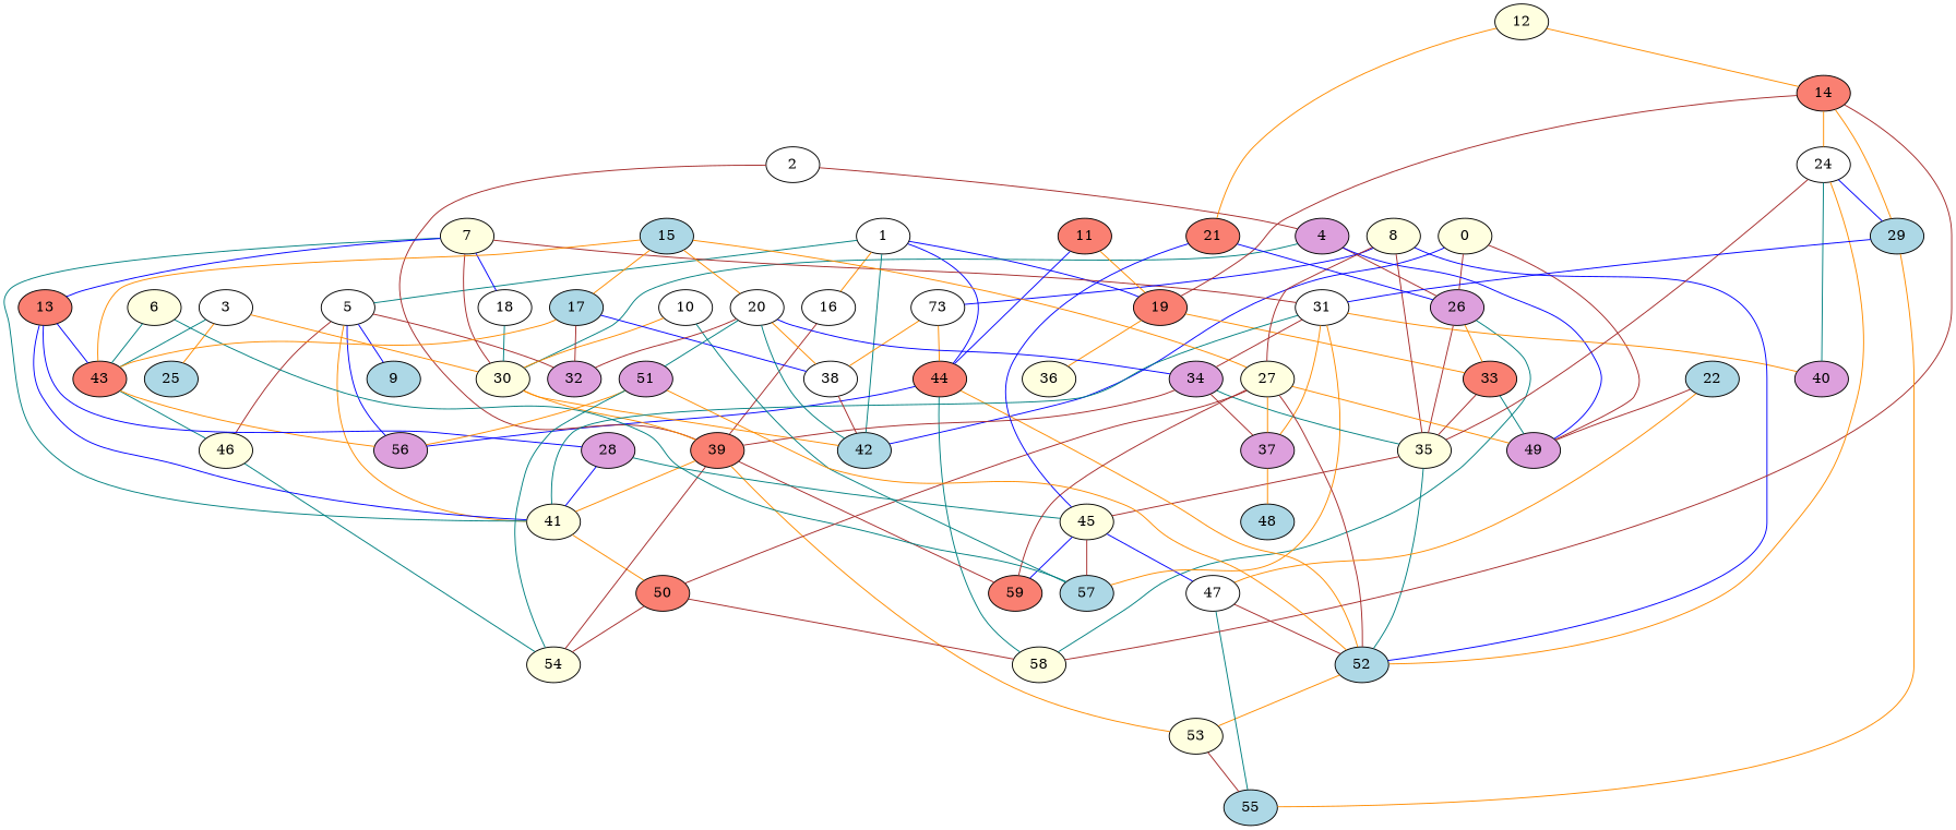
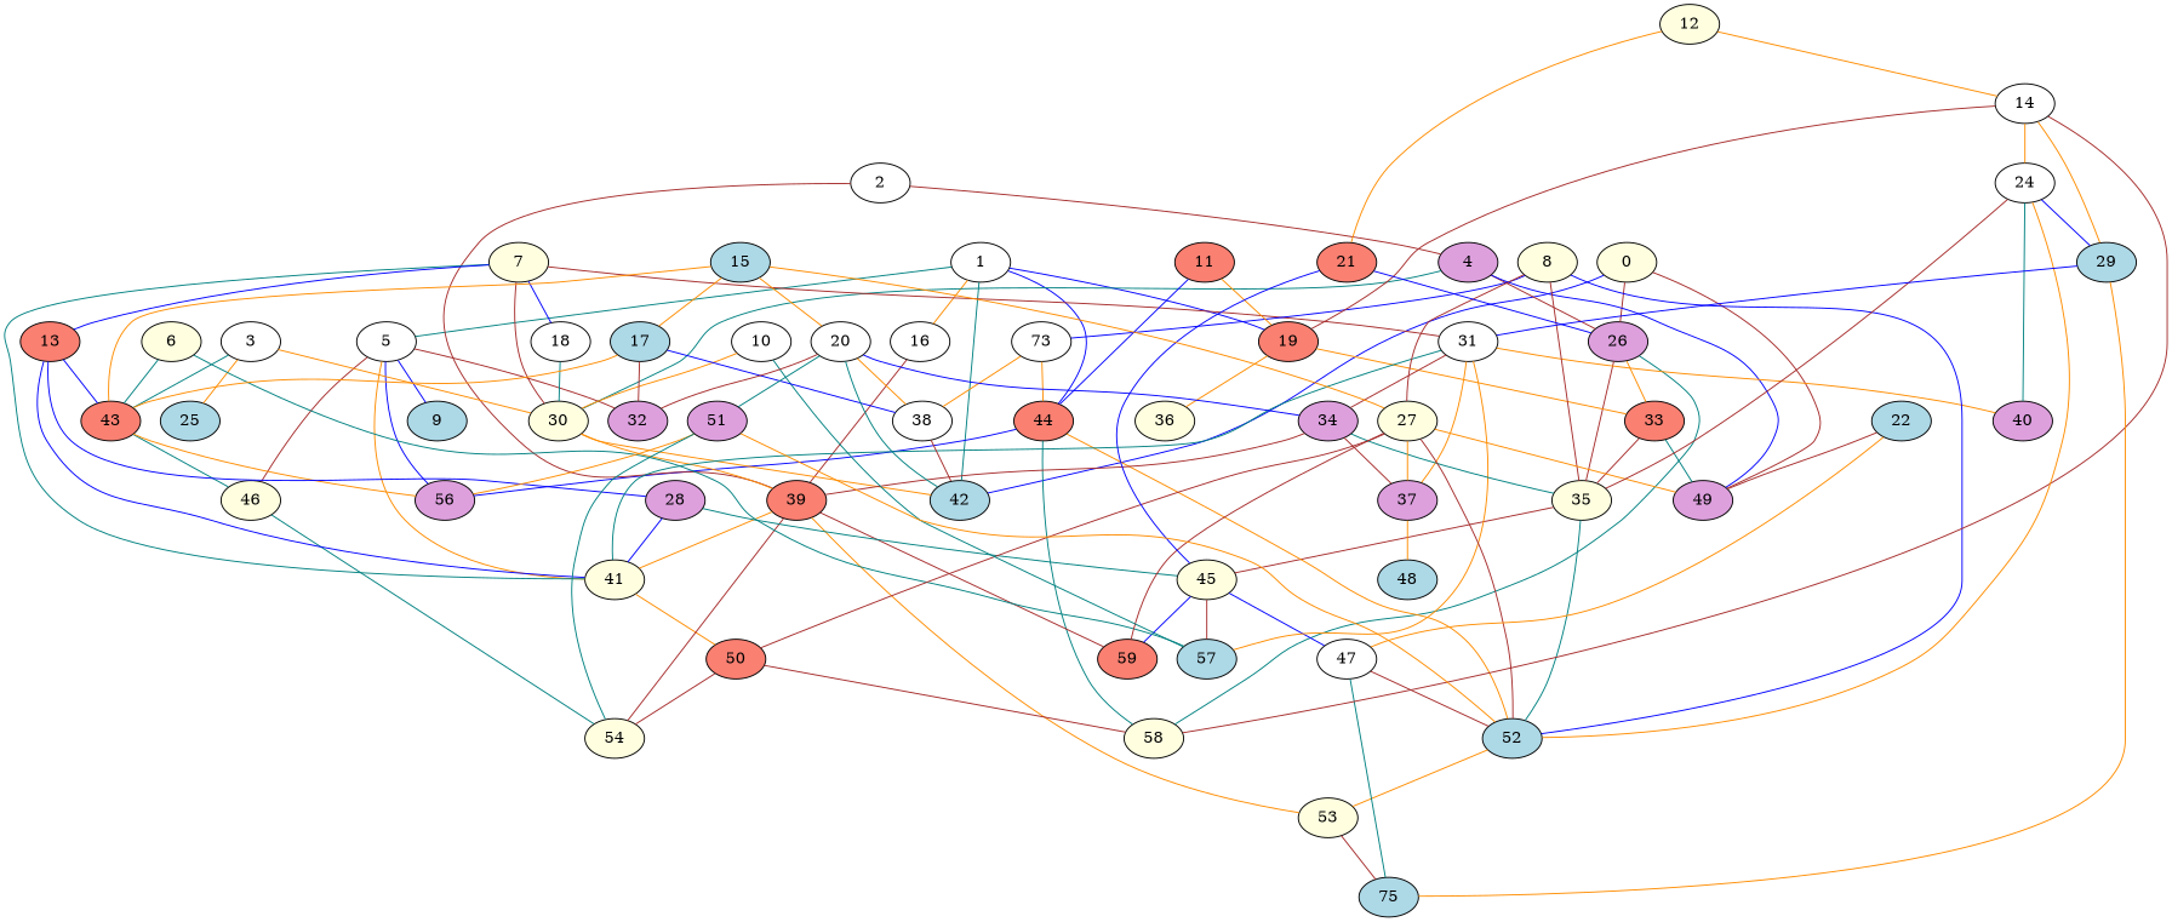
  strict graph {
    node [fillcolor=lightyellow style=filled w=-13]
    edge [color=darkorange w=-5]
    0 [w=15]
    26 [fillcolor=plum]
    42 [fillcolor=lightblue w=-11]
    49 [fillcolor=plum w=13]
    35 [w=3]
    33 [fillcolor=salmon w=-9]
    58 [w=13]
    52 [fillcolor=lightblue w=4]
    45 [w=-6]
-   55 [fillcolor=lightblue w=9]
+   55 [fillcolor=lightblue w=9 label=75]
    1 [fillcolor=white w=-12]
    5 [fillcolor=white w=3]
    16 [fillcolor=white w=-5]
    19 [fillcolor=salmon w=-3]
    44 [fillcolor=salmon]
    9 [fillcolor=lightblue w=-14]
    32 [fillcolor=plum w=-14]
    41 [w=12]
    46 [w=16]
    56 [fillcolor=plum w=-5]
    39 [fillcolor=salmon w=4]
    36 [w=5]
    50 [fillcolor=salmon w=-16]
    54 [w=12]
    59 [fillcolor=salmon w=-7]
    53
    2 [fillcolor=white w=-3]
    4 [fillcolor=plum w=6]
    30 [w=-8]
    3 [fillcolor=white w=8]
    25 [fillcolor=lightblue w=14]
    43 [fillcolor=salmon w=-4]
    6 [w=11]
    57 [fillcolor=lightblue w=6]
    7 [w=5]
    13 [fillcolor=salmon w=7]
    18 [fillcolor=white w=-16]
    31 [fillcolor=white w=-5]
    28 [fillcolor=plum w=-11]
    34 [fillcolor=plum w=-2]
    40 [fillcolor=plum w=-16]
    37 [fillcolor=plum w=-6]
    48 [fillcolor=lightblue w=-8]
    8 [w=9]
    n45 [fillcolor=white label=73 w=10]
    27 [w=6]
    38 [fillcolor=white w=-6]
    47 [fillcolor=white w=-14]
    10 [fillcolor=white w=-11]
    11 [fillcolor=salmon w=12]
    12 [w=8]
-   14 [fillcolor=salmon w=-15]
+   14 [fillcolor=white w=-15]
    21 [fillcolor=salmon]
    24 [fillcolor=white w=8]
    29 [fillcolor=lightblue w=14]
    15 [fillcolor=lightblue w=-12]
    17 [fillcolor=lightblue w=-15]
    20 [fillcolor=white w=16]
    51 [fillcolor=plum w=14]
    22 [fillcolor=lightblue]
    0 -- 26 [color=brown w=9]
    0 -- 42 [color=blue w=-4]
    0 -- 49 [color=brown]
    26 -- 35 [color=brown w=-4]
    26 -- 33 [w=16]
    26 -- 58 [color=teal w=-8]
    35 -- 52 [color=teal w=-2]
    35 -- 45 [color=brown w=-3]
    33 -- 49 [color=teal w=7]
    33 -- 35 [color=brown w=-14]
    52 -- 53 [w=-15]
    45 -- 59 [color=blue w=10]
    45 -- 57 [color=brown w=4]
    45 -- 47 [color=blue w=-8]
    1 -- 42 [color=teal]
    1 -- 5 [color=teal w=16]
    1 -- 16 [w=5]
    1 -- 19 [color=blue w=-4]
    1 -- 44 [color=blue w=-9]
    5 -- 9 [color=blue w=-9]
    5 -- 32 [color=brown w=14]
    5 -- 41 [w=-3]
    5 -- 46 [color=brown w=11]
    5 -- 56 [color=blue w=-4]
    16 -- 39 [color=brown w=11]
    19 -- 33 [w=5]
    19 -- 36 [w=5]
    44 -- 58 [color=teal w=16]
    44 -- 52 [w=-10]
    44 -- 56 [color=blue w=4]
    41 -- 50 [w=-13]
    46 -- 54 [color=teal]
    39 -- 41 [w=-11]
    39 -- 54 [color=brown w=-10]
    39 -- 59 [color=brown w=-7]
    39 -- 53 [w=3]
    50 -- 58 [color=brown w=7]
    50 -- 54 [color=brown w=4]
    53 -- 55 [color=brown w=-10]
    2 -- 39 [color=brown w=-11]
    2 -- 4 [color=brown w=-10]
    4 -- 26 [color=brown w=-11]
    4 -- 49 [color=blue w=12]
    4 -- 30 [color=teal w=16]
    30 -- 42 [w=-15]
    30 -- 39 [w=-13]
    3 -- 30
    3 -- 25 [w=-7]
    3 -- 43 [color=teal w=4]
    43 -- 46 [color=teal w=4]
    43 -- 56 [w=-6]
    6 -- 43 [color=teal w=-2]
    6 -- 57 [color=teal w=3]
    7 -- 41 [color=teal w=13]
    7 -- 30 [color=brown w=-16]
    7 -- 13 [color=blue]
    7 -- 18 [color=blue w=-4]
    7 -- 31 [color=brown w=7]
    13 -- 41 [color=blue w=-8]
    13 -- 43 [color=blue]
    13 -- 28 [color=blue w=-11]
    18 -- 30 [color=teal w=2]
    31 -- 41 [color=teal w=-11]
    31 -- 57 [w=-13]
    31 -- 34 [color=brown w=-6]
    31 -- 40
    31 -- 37 [w=-6]
    28 -- 45 [color=teal w=-3]
    28 -- 41 [color=blue w=-4]
    34 -- 35 [color=teal w=-2]
    34 -- 39 [color=brown w=-7]
    34 -- 37 [color=brown w=12]
    37 -- 48 [w=13]
    8 -- 35 [color=brown w=-6]
    8 -- 52 [color=blue w=8]
    8 -- n45 [color=blue w=-9]
    8 -- 27 [color=brown w=16]
    n45 -- 44 [w=-15]
    n45 -- 38 [w=12]
    27 -- 49 [w=-10]
    27 -- 52 [color=brown w=13]
    27 -- 50 [color=brown w=12]
    27 -- 59 [color=brown w=-11]
    27 -- 37 [w=-4]
    38 -- 42 [color=brown w=-11]
    47 -- 52 [color=brown w=-3]
    47 -- 55 [color=teal w=-3]
    10 -- 30 [w=6]
    10 -- 57 [color=teal w=-11]
    11 -- 19 [w=11]
    11 -- 44 [color=blue w=-6]
    12 -- 14 [w=-16]
    12 -- 21 [w=-4]
    14 -- 58 [color=brown w=-3]
    14 -- 19 [color=brown w=-7]
    14 -- 24 [w=16]
    14 -- 29 [w=6]
    21 -- 26 [color=blue w=4]
    21 -- 45 [color=blue w=16]
    24 -- 35 [color=brown w=11]
    24 -- 52 [w=8]
    24 -- 40 [color=teal w=-6]
    24 -- 29 [color=blue w=-7]
    29 -- 55 [w=11]
    29 -- 31 [color=blue w=4]
    15 -- 43 [w=-11]
    15 -- 27 [w=-7]
    15 -- 17 [w=-6]
    15 -- 20 [w=-14]
    17 -- 32 [color=brown w=4]
    17 -- 43 [w=-15]
    17 -- 38 [color=blue w=3]
    20 -- 42 [color=teal w=-7]
    20 -- 32 [color=brown w=9]
    20 -- 34 [color=blue w=-6]
    20 -- 38 [w=8]
    20 -- 51 [color=teal w=8]
    51 -- 52 [w=8]
    51 -- 56 [w=-9]
    51 -- 54 [color=teal]
    22 -- 49 [color=brown]
    22 -- 47 [w=8]
  }
